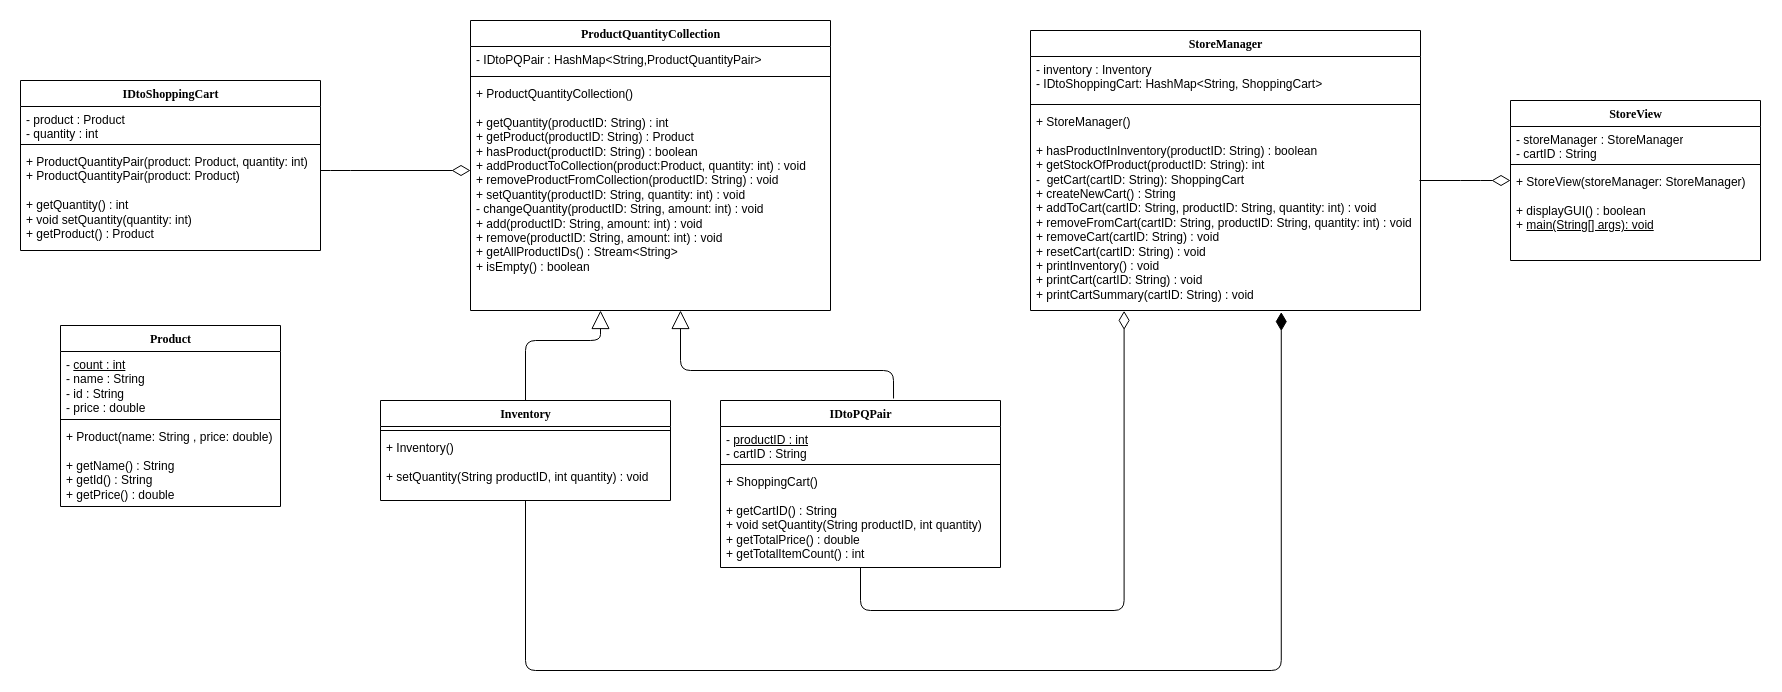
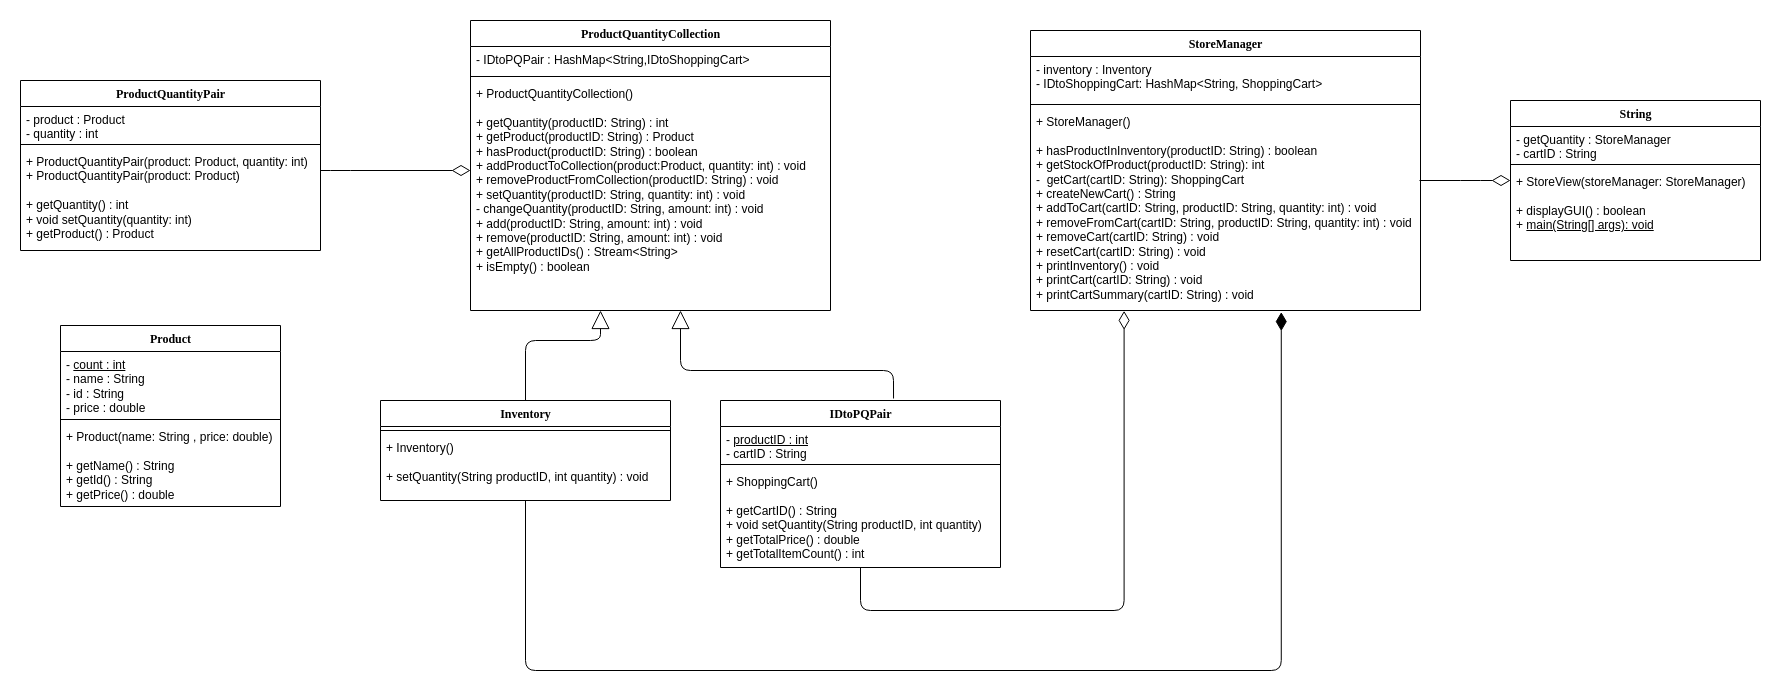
  <mxCell id="0" />
  <mxCell id="1" parent="0" />
- <mxCell id="2" value="IDtoShoppingCart" style="swimlane;html=1;fontStyle=1;align=center;verticalAlign=top;childLayout=stackLayout;horizontal=1;startSize=26;horizontalStack=0;resizeParent=1;resizeLast=0;collapsible=1;marginBottom=0;swimlaneFillColor=#ffffff;rounded=0;shadow=0;comic=0;labelBackgroundColor=none;strokeWidth=1;fillColor=none;fontFamily=Verdana;fontSize=12" parent="1" vertex="1"><mxGeometry x="20" y="80" width="300" height="170" as="geometry" /></mxCell>
+ <mxCell id="2" value="ProductQuantityPair" style="swimlane;html=1;fontStyle=1;align=center;verticalAlign=top;childLayout=stackLayout;horizontal=1;startSize=26;horizontalStack=0;resizeParent=1;resizeLast=0;collapsible=1;marginBottom=0;swimlaneFillColor=#ffffff;rounded=0;shadow=0;comic=0;labelBackgroundColor=none;strokeWidth=1;fillColor=none;fontFamily=Verdana;fontSize=12" parent="1" vertex="1"><mxGeometry x="20" y="80" width="300" height="170" as="geometry" /></mxCell>
  <mxCell id="3" value="- product : Product&lt;br&gt;- quantity : int" style="text;html=1;strokeColor=none;fillColor=none;align=left;verticalAlign=top;spacingLeft=4;spacingRight=4;whiteSpace=wrap;overflow=hidden;rotatable=0;points=[[0,0.5],[1,0.5]];portConstraint=eastwest;" parent="2" vertex="1"><mxGeometry y="26" width="300" height="34" as="geometry" /></mxCell>
  <mxCell id="4" value="" style="line;html=1;strokeWidth=1;fillColor=none;align=left;verticalAlign=middle;spacingTop=-1;spacingLeft=3;spacingRight=3;rotatable=0;labelPosition=right;points=[];portConstraint=eastwest;" parent="2" vertex="1"><mxGeometry y="60" width="300" height="8" as="geometry" /></mxCell>
  <mxCell id="5" value="+ ProductQuantityPair(product: Product, quantity: int)&lt;br&gt;&lt;div&gt;+ ProductQuantityPair(product: Product)&lt;/div&gt;&lt;div&gt;&lt;br&gt;&lt;/div&gt;+ getQuantity() : int&lt;br&gt;+ void setQuantity(quantity: int)&lt;br&gt;+ getProduct() : Product" style="text;html=1;strokeColor=none;fillColor=none;align=left;verticalAlign=top;spacingLeft=4;spacingRight=4;whiteSpace=wrap;overflow=hidden;rotatable=0;points=[[0,0.5],[1,0.5]];portConstraint=eastwest;" parent="2" vertex="1"><mxGeometry y="68" width="300" height="92" as="geometry" /></mxCell>
  <mxCell id="6" value="StoreManager" style="swimlane;html=1;fontStyle=1;align=center;verticalAlign=top;childLayout=stackLayout;horizontal=1;startSize=26;horizontalStack=0;resizeParent=1;resizeLast=0;collapsible=1;marginBottom=0;swimlaneFillColor=#ffffff;rounded=0;shadow=0;comic=0;labelBackgroundColor=none;strokeWidth=1;fillColor=none;fontFamily=Verdana;fontSize=12" parent="1" vertex="1"><mxGeometry x="1030" y="30" width="390" height="280" as="geometry" /></mxCell>
  <mxCell id="7" value="-  inventory : Inventory&lt;br&gt;- IDtoShoppingCart: HashMap&amp;lt;String, ShoppingCart&amp;gt;" style="text;html=1;strokeColor=none;fillColor=none;align=left;verticalAlign=top;spacingLeft=4;spacingRight=4;whiteSpace=wrap;overflow=hidden;rotatable=0;points=[[0,0.5],[1,0.5]];portConstraint=eastwest;" parent="6" vertex="1"><mxGeometry y="26" width="390" height="44" as="geometry" /></mxCell>
  <mxCell id="8" value="" style="line;html=1;strokeWidth=1;fillColor=none;align=left;verticalAlign=middle;spacingTop=-1;spacingLeft=3;spacingRight=3;rotatable=0;labelPosition=right;points=[];portConstraint=eastwest;" parent="6" vertex="1"><mxGeometry y="70" width="390" height="8" as="geometry" /></mxCell>
  <mxCell id="9" value="&lt;div&gt;+ StoreManager()&lt;/div&gt;&lt;div&gt;&lt;br&gt;&lt;/div&gt;+ hasProductInInventory(productID: String) : boolean&lt;br&gt;+ getStockOfProduct(productID: String): int&lt;br&gt;-&amp;nbsp; getCart(cartID: String): ShoppingCart&lt;br&gt;+ createNewCart() : String&lt;br&gt;+ addToCart(cartID: String, productID: String, quantity: int) : void&lt;br&gt;+ removeFromCart(cartID: String, productID: String, quantity: int) : void&lt;br&gt;+  removeCart(cartID: String) : void&lt;br&gt;+  resetCart(cartID: String) : void&lt;br&gt;+ printInventory() : void&lt;br&gt;+  printCart(cartID: String) : void&lt;br&gt;+  printCartSummary(cartID: String) : void" style="text;html=1;strokeColor=none;fillColor=none;align=left;verticalAlign=top;spacingLeft=4;spacingRight=4;whiteSpace=wrap;overflow=hidden;rotatable=0;points=[[0,0.5],[1,0.5]];portConstraint=eastwest;" parent="6" vertex="1"><mxGeometry y="78" width="390" height="202" as="geometry" /></mxCell>
- <mxCell id="10" value="StoreView" style="swimlane;html=1;fontStyle=1;align=center;verticalAlign=top;childLayout=stackLayout;horizontal=1;startSize=26;horizontalStack=0;resizeParent=1;resizeLast=0;collapsible=1;marginBottom=0;swimlaneFillColor=#ffffff;rounded=0;shadow=0;comic=0;labelBackgroundColor=none;strokeWidth=1;fillColor=none;fontFamily=Verdana;fontSize=12" parent="1" vertex="1"><mxGeometry x="1510" y="100" width="250" height="160" as="geometry" /></mxCell>
- <mxCell id="11" value="- storeManager : StoreManager&lt;br&gt;- cartID : String" style="text;html=1;strokeColor=none;fillColor=none;align=left;verticalAlign=top;spacingLeft=4;spacingRight=4;whiteSpace=wrap;overflow=hidden;rotatable=0;points=[[0,0.5],[1,0.5]];portConstraint=eastwest;" parent="10" vertex="1"><mxGeometry y="26" width="250" height="34" as="geometry" /></mxCell>
+ <mxCell id="10" value="String" style="swimlane;html=1;fontStyle=1;align=center;verticalAlign=top;childLayout=stackLayout;horizontal=1;startSize=26;horizontalStack=0;resizeParent=1;resizeLast=0;collapsible=1;marginBottom=0;swimlaneFillColor=#ffffff;rounded=0;shadow=0;comic=0;labelBackgroundColor=none;strokeWidth=1;fillColor=none;fontFamily=Verdana;fontSize=12" parent="1" vertex="1"><mxGeometry x="1510" y="100" width="250" height="160" as="geometry" /></mxCell>
+ <mxCell id="11" value="- getQuantity : StoreManager&lt;br&gt;- cartID : String" style="text;html=1;strokeColor=none;fillColor=none;align=left;verticalAlign=top;spacingLeft=4;spacingRight=4;whiteSpace=wrap;overflow=hidden;rotatable=0;points=[[0,0.5],[1,0.5]];portConstraint=eastwest;" parent="10" vertex="1"><mxGeometry y="26" width="250" height="34" as="geometry" /></mxCell>
  <mxCell id="12" value="" style="line;html=1;strokeWidth=1;fillColor=none;align=left;verticalAlign=middle;spacingTop=-1;spacingLeft=3;spacingRight=3;rotatable=0;labelPosition=right;points=[];portConstraint=eastwest;" parent="10" vertex="1"><mxGeometry y="60" width="250" height="8" as="geometry" /></mxCell>
  <mxCell id="13" value="&lt;div&gt;+ StoreView(storeManager: StoreManager)&lt;/div&gt;&lt;div&gt;&lt;br&gt;&lt;/div&gt;+ displayGUI() : boolean&lt;br&gt;+ &lt;u&gt;main(String[] args): void&lt;/u&gt;" style="text;html=1;strokeColor=none;fillColor=none;align=left;verticalAlign=top;spacingLeft=4;spacingRight=4;whiteSpace=wrap;overflow=hidden;rotatable=0;points=[[0,0.5],[1,0.5]];portConstraint=eastwest;" parent="10" vertex="1"><mxGeometry y="68" width="250" height="92" as="geometry" /></mxCell>
  <mxCell id="14" value="Inventory" style="swimlane;html=1;fontStyle=1;align=center;verticalAlign=top;childLayout=stackLayout;horizontal=1;startSize=26;horizontalStack=0;resizeParent=1;resizeLast=0;collapsible=1;marginBottom=0;swimlaneFillColor=#ffffff;rounded=0;shadow=0;comic=0;labelBackgroundColor=none;strokeWidth=1;fillColor=none;fontFamily=Verdana;fontSize=12" parent="1" vertex="1"><mxGeometry x="380" y="400" width="290" height="100" as="geometry" /></mxCell>
  <mxCell id="15" value="" style="line;html=1;strokeWidth=1;fillColor=none;align=left;verticalAlign=middle;spacingTop=-1;spacingLeft=3;spacingRight=3;rotatable=0;labelPosition=right;points=[];portConstraint=eastwest;" parent="14" vertex="1"><mxGeometry y="26" width="290" height="8" as="geometry" /></mxCell>
  <mxCell id="16" value="&lt;div&gt;+ Inventory()&lt;/div&gt;&lt;div&gt;&lt;br&gt;&lt;/div&gt;+ setQuantity(String productID, int quantity) : void" style="text;html=1;strokeColor=none;fillColor=none;align=left;verticalAlign=top;spacingLeft=4;spacingRight=4;whiteSpace=wrap;overflow=hidden;rotatable=0;points=[[0,0.5],[1,0.5]];portConstraint=eastwest;" parent="14" vertex="1"><mxGeometry y="34" width="290" height="66" as="geometry" /></mxCell>
  <mxCell id="17" value="ProductQuantityCollection" style="swimlane;html=1;fontStyle=1;align=center;verticalAlign=top;childLayout=stackLayout;horizontal=1;startSize=26;horizontalStack=0;resizeParent=1;resizeLast=0;collapsible=1;marginBottom=0;swimlaneFillColor=#ffffff;rounded=0;shadow=0;comic=0;labelBackgroundColor=none;strokeWidth=1;fillColor=none;fontFamily=Verdana;fontSize=12" parent="1" vertex="1"><mxGeometry x="470" y="20" width="360" height="290" as="geometry" /></mxCell>
- <mxCell id="18" value="- IDtoPQPair : HashMap&amp;lt;String,ProductQuantityPair&amp;gt; " style="text;html=1;strokeColor=none;fillColor=none;align=left;verticalAlign=top;spacingLeft=4;spacingRight=4;whiteSpace=wrap;overflow=hidden;rotatable=0;points=[[0,0.5],[1,0.5]];portConstraint=eastwest;" parent="17" vertex="1"><mxGeometry y="26" width="360" height="26" as="geometry" /></mxCell>
+ <mxCell id="18" value="- IDtoPQPair : HashMap&amp;lt;String,IDtoShoppingCart&amp;gt; " style="text;html=1;strokeColor=none;fillColor=none;align=left;verticalAlign=top;spacingLeft=4;spacingRight=4;whiteSpace=wrap;overflow=hidden;rotatable=0;points=[[0,0.5],[1,0.5]];portConstraint=eastwest;" parent="17" vertex="1"><mxGeometry y="26" width="360" height="26" as="geometry" /></mxCell>
  <mxCell id="19" value="" style="line;html=1;strokeWidth=1;fillColor=none;align=left;verticalAlign=middle;spacingTop=-1;spacingLeft=3;spacingRight=3;rotatable=0;labelPosition=right;points=[];portConstraint=eastwest;" parent="17" vertex="1"><mxGeometry y="52" width="360" height="8" as="geometry" /></mxCell>
  <mxCell id="20" value="&lt;div&gt;+ ProductQuantityCollection()&lt;/div&gt;&lt;div&gt;&lt;br&gt;&lt;/div&gt;+ getQuantity(productID: String) : int&lt;br&gt;+ getProduct(productID: String) : Product&lt;br&gt;+  hasProduct(productID: String) : boolean&lt;br&gt;+  addProductToCollection(product:Product, quantity: int) : void&lt;br&gt;+  removeProductFromCollection(productID: String) : void&lt;div&gt;+  setQuantity(productID: String, quantity: int) : void&lt;/div&gt;&lt;div&gt;-  changeQuantity(productID: String, amount: int) : void&lt;/div&gt;+  add(productID: String, amount: int) : void&lt;br&gt;+  remove(productID: String, amount: int) : void&lt;br&gt;+ getAllProductIDs() : Stream&amp;lt;String&amp;gt;&lt;br&gt;+ isEmpty() : boolean" style="text;html=1;strokeColor=none;fillColor=none;align=left;verticalAlign=top;spacingLeft=4;spacingRight=4;whiteSpace=wrap;overflow=hidden;rotatable=0;points=[[0,0.5],[1,0.5]];portConstraint=eastwest;" parent="17" vertex="1"><mxGeometry y="60" width="360" height="200" as="geometry" /></mxCell>
  <mxCell id="21" value="IDtoPQPair" style="swimlane;html=1;fontStyle=1;align=center;verticalAlign=top;childLayout=stackLayout;horizontal=1;startSize=26;horizontalStack=0;resizeParent=1;resizeLast=0;collapsible=1;marginBottom=0;swimlaneFillColor=#ffffff;rounded=0;shadow=0;comic=0;labelBackgroundColor=none;strokeWidth=1;fillColor=none;fontFamily=Verdana;fontSize=12" parent="1" vertex="1"><mxGeometry x="720" y="400" width="280" height="167" as="geometry" /></mxCell>
  <mxCell id="22" value="- &lt;u&gt; productID : int&lt;/u&gt;&lt;br&gt;- cartID : String" style="text;html=1;strokeColor=none;fillColor=none;align=left;verticalAlign=top;spacingLeft=4;spacingRight=4;whiteSpace=wrap;overflow=hidden;rotatable=0;points=[[0,0.5],[1,0.5]];portConstraint=eastwest;" parent="21" vertex="1"><mxGeometry y="26" width="280" height="34" as="geometry" /></mxCell>
  <mxCell id="23" value="" style="line;html=1;strokeWidth=1;fillColor=none;align=left;verticalAlign=middle;spacingTop=-1;spacingLeft=3;spacingRight=3;rotatable=0;labelPosition=right;points=[];portConstraint=eastwest;" parent="21" vertex="1"><mxGeometry y="60" width="280" height="8" as="geometry" /></mxCell>
  <mxCell id="24" value="&lt;div&gt;+ ShoppingCart()&lt;/div&gt;&lt;div&gt;&lt;br&gt;&lt;/div&gt;+ getCartID() : String&lt;br&gt;+ void setQuantity(String productID, int quantity)&lt;br&gt;+ getTotalPrice() : double&lt;br&gt;+ getTotalItemCount() : int" style="text;html=1;strokeColor=none;fillColor=none;align=left;verticalAlign=top;spacingLeft=4;spacingRight=4;whiteSpace=wrap;overflow=hidden;rotatable=0;points=[[0,0.5],[1,0.5]];portConstraint=eastwest;" parent="21" vertex="1"><mxGeometry y="68" width="280" height="92" as="geometry" /></mxCell>
  <mxCell id="25" style="edgeStyle=elbowEdgeStyle;html=1;labelBackgroundColor=none;startFill=0;startSize=8;endArrow=diamondThin;endFill=0;endSize=16;fontFamily=Verdana;fontSize=12;elbow=vertical;strokeWidth=1;" parent="1" edge="1"><mxGeometry relative="1" as="geometry"><mxPoint x="320" y="170" as="sourcePoint" /><mxPoint x="470" y="170" as="targetPoint" /><Array as="points"><mxPoint x="340" y="170" /><mxPoint x="400" y="200" /></Array></mxGeometry></mxCell>
  <mxCell id="26" style="edgeStyle=orthogonalEdgeStyle;html=1;labelBackgroundColor=none;startFill=0;startSize=8;endArrow=block;endFill=0;endSize=16;fontFamily=Verdana;fontSize=12;exitX=0.618;exitY=-0.012;exitDx=0;exitDy=0;exitPerimeter=0;" edge="1" parent="1" source="21"><mxGeometry relative="1" as="geometry"><Array as="points"><mxPoint x="893" y="370" /><mxPoint x="680" y="370" /></Array><mxPoint x="1360" y="430" as="sourcePoint" /><mxPoint x="680" y="310" as="targetPoint" /></mxGeometry></mxCell>
  <mxCell id="27" style="edgeStyle=orthogonalEdgeStyle;html=1;labelBackgroundColor=none;startFill=0;startSize=8;endArrow=block;endFill=0;endSize=16;fontFamily=Verdana;fontSize=12;exitX=0.5;exitY=0;exitDx=0;exitDy=0;" edge="1" parent="1" source="14"><mxGeometry relative="1" as="geometry"><Array as="points"><mxPoint x="525" y="340" /><mxPoint x="600" y="340" /></Array><mxPoint x="913.04" y="367.996" as="sourcePoint" /><mxPoint x="600" y="310" as="targetPoint" /></mxGeometry></mxCell>
  <mxCell id="28" value="Product" style="swimlane;html=1;fontStyle=1;align=center;verticalAlign=top;childLayout=stackLayout;horizontal=1;startSize=26;horizontalStack=0;resizeParent=1;resizeLast=0;collapsible=1;marginBottom=0;swimlaneFillColor=#ffffff;rounded=0;shadow=0;comic=0;labelBackgroundColor=none;strokeWidth=1;fillColor=none;fontFamily=Verdana;fontSize=12" vertex="1" parent="1"><mxGeometry x="60" y="325" width="220" height="181" as="geometry" /></mxCell>
  <mxCell id="29" value="- &lt;u&gt; count : int&lt;/u&gt;&lt;br&gt;- name : String&lt;br&gt;- id : String&lt;br&gt;- price : double" style="text;html=1;strokeColor=none;fillColor=none;align=left;verticalAlign=top;spacingLeft=4;spacingRight=4;whiteSpace=wrap;overflow=hidden;rotatable=0;points=[[0,0.5],[1,0.5]];portConstraint=eastwest;" vertex="1" parent="28"><mxGeometry y="26" width="220" height="64" as="geometry" /></mxCell>
  <mxCell id="30" value="" style="line;html=1;strokeWidth=1;fillColor=none;align=left;verticalAlign=middle;spacingTop=-1;spacingLeft=3;spacingRight=3;rotatable=0;labelPosition=right;points=[];portConstraint=eastwest;" vertex="1" parent="28"><mxGeometry y="90" width="220" height="8" as="geometry" /></mxCell>
  <mxCell id="31" value="+ Product(name: String , price: double)&lt;br&gt;&lt;div&gt;&lt;br&gt;&lt;/div&gt;&lt;div&gt;+ getName() : String&lt;/div&gt;+ getId() : String&lt;br&gt;+ getPrice() : double" style="text;html=1;strokeColor=none;fillColor=none;align=left;verticalAlign=top;spacingLeft=4;spacingRight=4;whiteSpace=wrap;overflow=hidden;rotatable=0;points=[[0,0.5],[1,0.5]];portConstraint=eastwest;" vertex="1" parent="28"><mxGeometry y="98" width="220" height="82" as="geometry" /></mxCell>
  <mxCell id="32" style="edgeStyle=elbowEdgeStyle;html=1;labelBackgroundColor=none;startFill=0;startSize=8;endArrow=diamondThin;endFill=1;endSize=16;fontFamily=Verdana;fontSize=12;elbow=vertical;strokeWidth=1;entryX=0.643;entryY=1.008;entryDx=0;entryDy=0;entryPerimeter=0;" edge="1" parent="1" source="16" target="9"><mxGeometry relative="1" as="geometry"><mxPoint x="525" y="490" as="sourcePoint" /><mxPoint x="660" y="610" as="targetPoint" /><Array as="points"><mxPoint x="1199" y="670" /><mxPoint x="1199" y="670" /><mxPoint x="850" y="670" /><mxPoint x="590" y="640" /></Array></mxGeometry></mxCell>
  <mxCell id="33" style="edgeStyle=elbowEdgeStyle;html=1;labelBackgroundColor=none;startFill=0;startSize=8;endArrow=diamondThin;endFill=0;endSize=16;fontFamily=Verdana;fontSize=12;elbow=vertical;strokeWidth=1;exitX=0.5;exitY=1;exitDx=0;exitDy=0;entryX=0.24;entryY=1.002;entryDx=0;entryDy=0;entryPerimeter=0;" edge="1" parent="1" source="21" target="9"><mxGeometry relative="1" as="geometry"><mxPoint x="850" y="570" as="sourcePoint" /><mxPoint x="1200" y="310" as="targetPoint" /><Array as="points"><mxPoint x="890" y="610" /><mxPoint x="950" y="640" /></Array></mxGeometry></mxCell>
  <mxCell id="34" style="edgeStyle=elbowEdgeStyle;html=1;labelBackgroundColor=none;startFill=0;startSize=8;endArrow=diamondThin;endFill=0;endSize=16;fontFamily=Verdana;fontSize=12;elbow=vertical;strokeWidth=1;" edge="1" parent="1"><mxGeometry relative="1" as="geometry"><mxPoint x="1419" y="180" as="sourcePoint" /><mxPoint x="1510" y="180" as="targetPoint" /><Array as="points"><mxPoint x="1470" y="180" /><mxPoint x="1470" y="199" /><mxPoint x="1480" y="194" /><mxPoint x="1550" y="200" /></Array></mxGeometry></mxCell>
